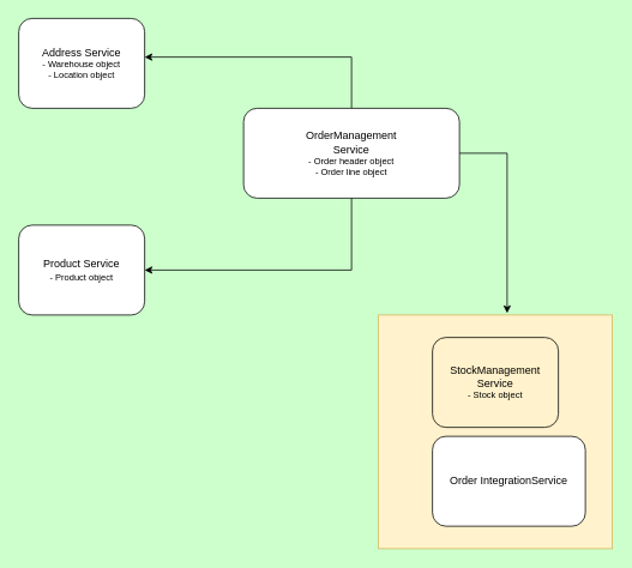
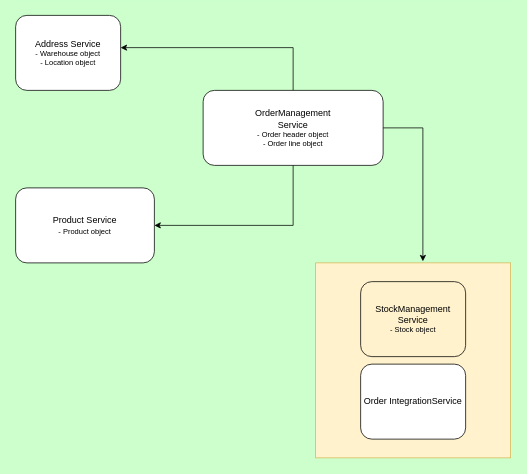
  <mxCell id="0" />
  <mxCell id="1" parent="0" />
  <mxCell id="2" value="&lt;div&gt;Address Service&lt;/div&gt;&lt;div style=&quot;font-size: 10px&quot;&gt;- &lt;font style=&quot;font-size: 10px&quot;&gt;Warehouse object&lt;/font&gt;&lt;/div&gt;&lt;div style=&quot;font-size: 10px&quot;&gt;- Location object&lt;br&gt;&lt;/div&gt;" style="rounded=1;whiteSpace=wrap;html=1;" vertex="1" parent="1"><mxGeometry x="20" y="20" width="140" height="100" as="geometry" /></mxCell>
  <mxCell id="3" style="edgeStyle=orthogonalEdgeStyle;rounded=0;orthogonalLoop=1;jettySize=auto;html=1;exitX=0.5;exitY=0;exitDx=0;exitDy=0;entryX=1;entryY=0.43;entryDx=0;entryDy=0;entryPerimeter=0;" edge="1" parent="1" source="5" target="2"><mxGeometry relative="1" as="geometry" /></mxCell>
  <mxCell id="4" style="edgeStyle=orthogonalEdgeStyle;rounded=0;orthogonalLoop=1;jettySize=auto;html=1;exitX=1;exitY=0.5;exitDx=0;exitDy=0;entryX=0.55;entryY=-0.008;entryDx=0;entryDy=0;entryPerimeter=0;fontSize=10;" edge="1" parent="1" source="5" target="7"><mxGeometry relative="1" as="geometry" /></mxCell>
  <mxCell id="5" value="&lt;div&gt;OrderManagement&lt;/div&gt;&lt;div&gt;Service&lt;/div&gt;&lt;div style=&quot;font-size: 10px&quot;&gt;- Order header object&lt;/div&gt;&lt;div style=&quot;font-size: 10px&quot;&gt;- Order line object&lt;br&gt;&lt;/div&gt;" style="rounded=1;whiteSpace=wrap;html=1;" vertex="1" parent="1"><mxGeometry x="270" y="120" width="240" height="100" as="geometry" /></mxCell>
- <mxCell id="6" value="&lt;div&gt;Product Service&lt;/div&gt;&lt;font style=&quot;font-size: 10px&quot;&gt;- Product object&lt;/font&gt;" style="rounded=1;whiteSpace=wrap;html=1;" vertex="1" parent="1"><mxGeometry x="20" y="250" width="140" height="100" as="geometry" /></mxCell>
+ <mxCell id="6" value="&lt;div&gt;Product Service&lt;/div&gt;&lt;font style=&quot;font-size: 10px&quot;&gt;- Product object&lt;/font&gt;" style="rounded=1;whiteSpace=wrap;html=1;" vertex="1" parent="1"><mxGeometry x="20" y="250" width="185" height="100" as="geometry" /></mxCell>
  <mxCell id="7" value="" style="whiteSpace=wrap;html=1;aspect=fixed;fontSize=10;fillColor=#fff2cc;strokeColor=#d6b656;" vertex="1" parent="1"><mxGeometry x="420" y="350" width="260" height="260" as="geometry" /></mxCell>
  <mxCell id="8" value="" style="endArrow=classic;html=1;rounded=0;entryX=1;entryY=0.5;entryDx=0;entryDy=0;exitX=0.5;exitY=1;exitDx=0;exitDy=0;" edge="1" parent="1" source="5" target="6"><mxGeometry width="50" height="50" relative="1" as="geometry"><mxPoint x="350" y="310" as="sourcePoint" /><mxPoint x="400" y="260" as="targetPoint" /><Array as="points"><mxPoint x="390" y="300" /></Array></mxGeometry></mxCell>
- <mxCell id="9" value="&lt;div&gt;Order IntegrationService&lt;/div&gt;" style="rounded=1;whiteSpace=wrap;html=1;" vertex="1" parent="1"><mxGeometry x="480" y="485" width="170" height="100" as="geometry" /></mxCell>
+ <mxCell id="9" value="&lt;div&gt;Order IntegrationService&lt;/div&gt;" style="rounded=1;whiteSpace=wrap;html=1;" vertex="1" parent="1"><mxGeometry x="480" y="485" width="140" height="100" as="geometry" /></mxCell>
  <mxCell id="10" value="&lt;div&gt;&lt;div&gt;StockManagement Service&lt;/div&gt;&lt;div style=&quot;font-size: 10px&quot;&gt;- Stock object&lt;br&gt;&lt;/div&gt;&lt;/div&gt;" style="rounded=1;whiteSpace=wrap;html=1;fillColor=#fff2cc;" vertex="1" parent="1"><mxGeometry x="480" y="375" width="140" height="100" as="geometry" /></mxCell>
